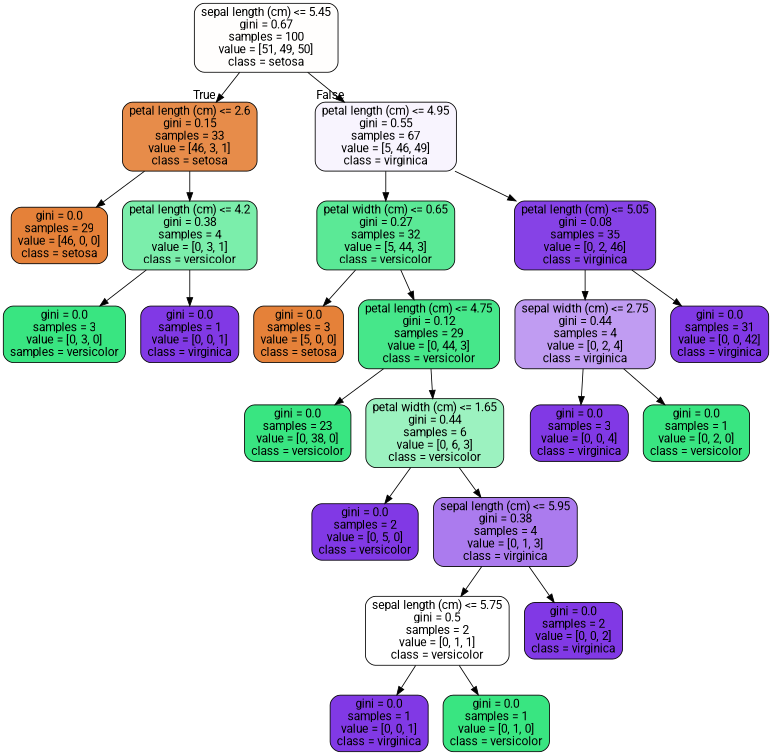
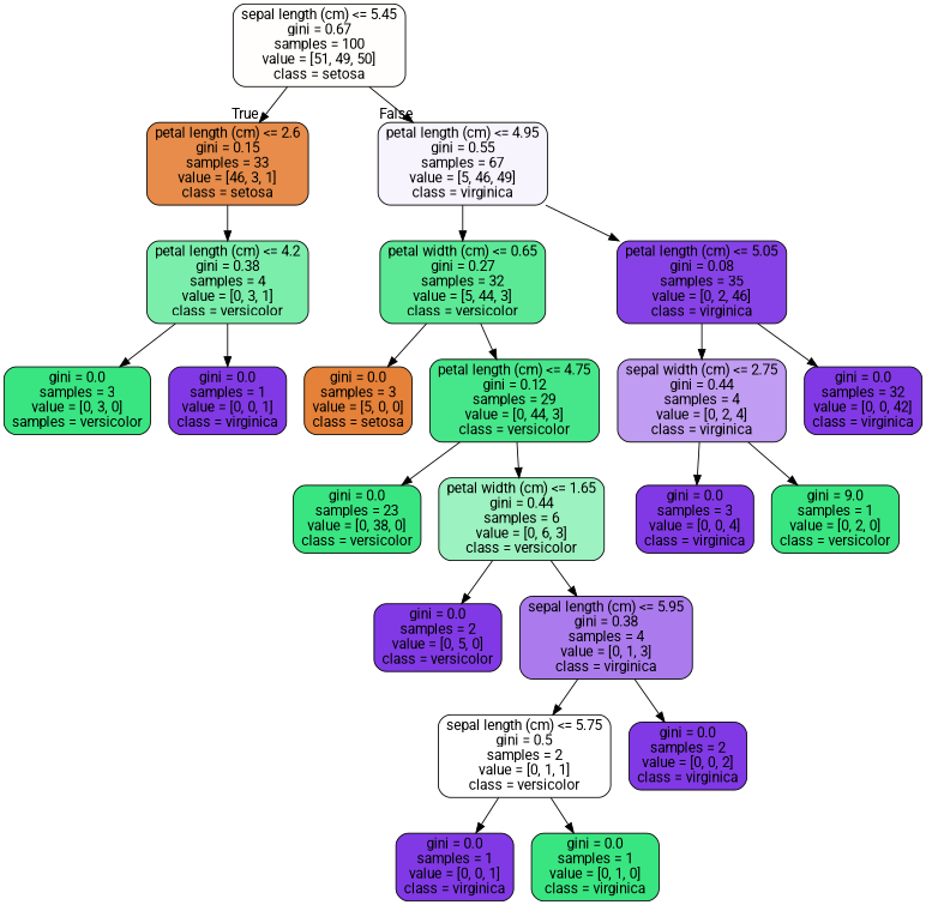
  digraph {
    fontname=Roboto
    node [color=black fillcolor="#8139e5" fontname=Roboto shape=box style="filled, rounded"]
    edge [fontname=Roboto]
    n1 [fillcolor="#fffefd" label="sepal length (cm) <= 5.45\ngini = 0.67\nsamples = 100\nvalue = [51, 49, 50]\nclass = setosa"]
    n2 [fillcolor="#e78c4a" label="petal length (cm) <= 2.6\ngini = 0.15\nsamples = 33\nvalue = [46, 3, 1]\nclass = setosa"]
    n3 [fillcolor="#f8f4fe" label="petal length (cm) <= 4.95\ngini = 0.55\nsamples = 67\nvalue = [5, 46, 49]\nclass = virginica"]
-   n4 [fillcolor="#e58139" label="gini = 0.0\nsamples = 29\nvalue = [46, 0, 0]\nclass = setosa"]
    n5 [fillcolor="#7beeab" label="petal length (cm) <= 4.2\ngini = 0.38\nsamples = 4\nvalue = [0, 3, 1]\nclass = versicolor"]
    n6 [fillcolor="#5be996" label="petal width (cm) <= 0.65\ngini = 0.27\nsamples = 32\nvalue = [5, 44, 3]\nclass = versicolor"]
    n7 [fillcolor="#8642e6" label="petal length (cm) <= 5.05\ngini = 0.08\nsamples = 35\nvalue = [0, 2, 46]\nclass = virginica"]
    n8 [fillcolor="#39e581" label="gini = 0.0\nsamples = 3\nvalue = [0, 3, 0]\nsamples = versicolor"]
    n9 [label="gini = 0.0\nsamples = 1\nvalue = [0, 0, 1]\nclass = virginica"]
    n10 [fillcolor="#e58139" label="gini = 0.0\nsamples = 3\nvalue = [5, 0, 0]\nclass = setosa"]
    n11 [fillcolor="#46e78a" label="petal length (cm) <= 4.75\ngini = 0.12\nsamples = 29\nvalue = [0, 44, 3]\nclass = versicolor"]
    n12 [fillcolor="#c09cf2" label="sepal width (cm) <= 2.75\ngini = 0.44\nsamples = 4\nvalue = [0, 2, 4]\nclass = virginica"]
-   n13 [label="gini = 0.0\nsamples = 31\nvalue = [0, 0, 42]\nclass = virginica"]
+   n13 [label="gini = 0.0\nsamples = 32\nvalue = [0, 0, 42]\nclass = virginica"]
    n14 [fillcolor="#39e581" label="gini = 0.0\nsamples = 23\nvalue = [0, 38, 0]\nclass = versicolor"]
    n15 [fillcolor="#9cf2c0" label="petal width (cm) <= 1.65\ngini = 0.44\nsamples = 6\nvalue = [0, 6, 3]\nclass = versicolor"]
    n16 [label="gini = 0.0\nsamples = 2\nvalue = [0, 5, 0]\nclass = versicolor"]
    n17 [fillcolor="#ab7bee" label="sepal length (cm) <= 5.95\ngini = 0.38\nsamples = 4\nvalue = [0, 1, 3]\nclass = virginica"]
    n18 [fillcolor="#ffffff" label="sepal length (cm) <= 5.75\ngini = 0.5\nsamples = 2\nvalue = [0, 1, 1]\nclass = versicolor"]
    n19 [label="gini = 0.0\nsamples = 2\nvalue = [0, 0, 2]\nclass = virginica"]
    n20 [label="gini = 0.0\nsamples = 1\nvalue = [0, 0, 1]\nclass = virginica"]
-   n21 [fillcolor="#39e581" label="gini = 0.0\nsamples = 1\nvalue = [0, 1, 0]\nclass = versicolor"]
+   n21 [fillcolor="#39e581" label="gini = 0.0\nsamples = 1\nvalue = [0, 1, 0]\nclass = virginica"]
    n22 [label="gini = 0.0\nsamples = 3\nvalue = [0, 0, 4]\nclass = virginica"]
-   n23 [fillcolor="#39e581" label="gini = 0.0\nsamples = 1\nvalue = [0, 2, 0]\nclass = versicolor"]
+   n23 [fillcolor="#39e581" label="gini = 9.0\nsamples = 1\nvalue = [0, 2, 0]\nclass = versicolor"]
    n1 -> n2 [headlabel=True labelangle=45 labeldistance=2.5]
    n1 -> n3 [headlabel=False labelangle=-45 labeldistance=2.5]
-   n2 -> n4
    n2 -> n5
    n3 -> n6
    n3 -> n7
    n5 -> n8
    n5 -> n9
    n6 -> n10
    n6 -> n11
    n7 -> n12
    n7 -> n13
    n11 -> n14
    n11 -> n15
    n12 -> n22
    n12 -> n23
    n15 -> n16
    n15 -> n17
    n17 -> n18
    n17 -> n19
    n18 -> n20
    n18 -> n21
  }
